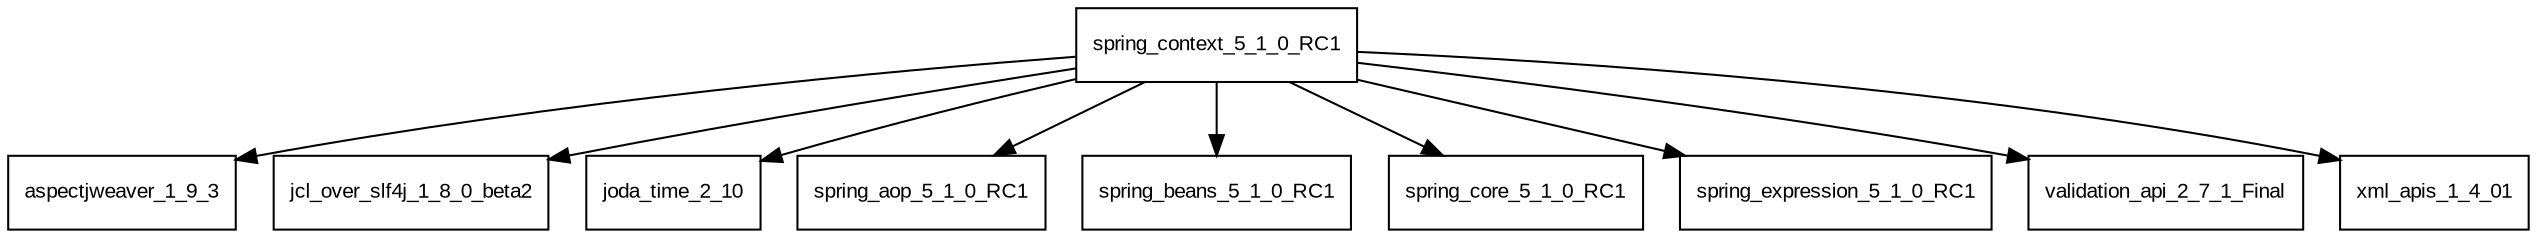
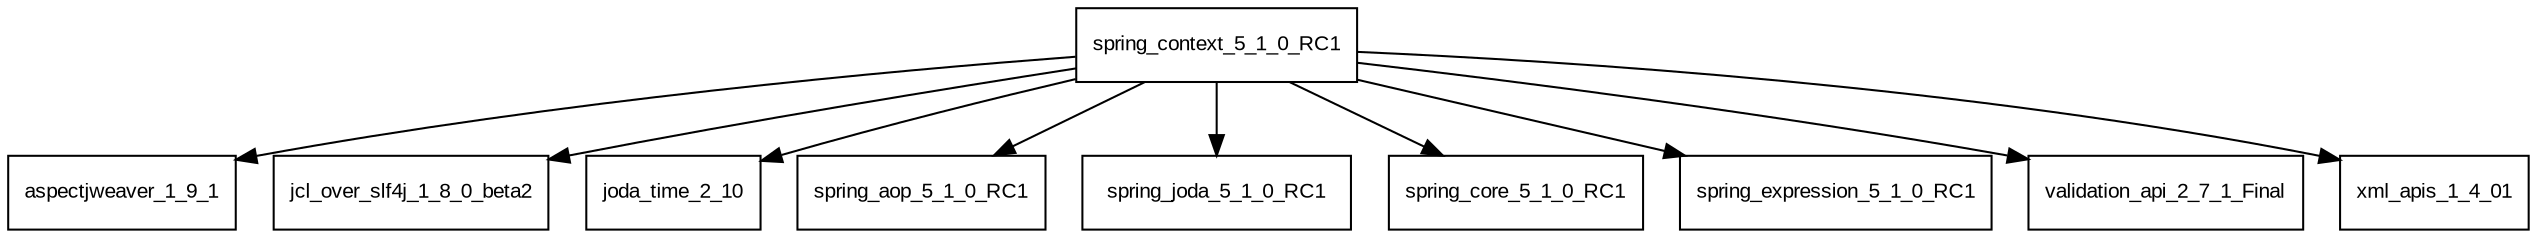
  digraph {
    fontname="Liberation Sans"
    node [fontname="Liberation Sans" fontsize=10.0 shape=box]
    edge [fontname="Liberation Sans"]
    spring_context_5_1_0_RC1
-   aspectjweaver_1_9_1 [label=aspectjweaver_1_9_3]
+   aspectjweaver_1_9_1
    jcl_over_slf4j_1_8_0_beta2
    joda_time_2_10
    spring_aop_5_1_0_RC1
-   spring_beans_5_1_0_RC1
+   spring_beans_5_1_0_RC1 [label=spring_joda_5_1_0_RC1]
    spring_core_5_1_0_RC1
    spring_expression_5_1_0_RC1
    n9 [label=validation_api_2_7_1_Final]
    xml_apis_1_4_01
    spring_context_5_1_0_RC1 -> aspectjweaver_1_9_1
    spring_context_5_1_0_RC1 -> jcl_over_slf4j_1_8_0_beta2
    spring_context_5_1_0_RC1 -> joda_time_2_10
    spring_context_5_1_0_RC1 -> spring_aop_5_1_0_RC1
    spring_context_5_1_0_RC1 -> spring_beans_5_1_0_RC1
    spring_context_5_1_0_RC1 -> spring_core_5_1_0_RC1
    spring_context_5_1_0_RC1 -> spring_expression_5_1_0_RC1
    spring_context_5_1_0_RC1 -> n9
    spring_context_5_1_0_RC1 -> xml_apis_1_4_01
  }
